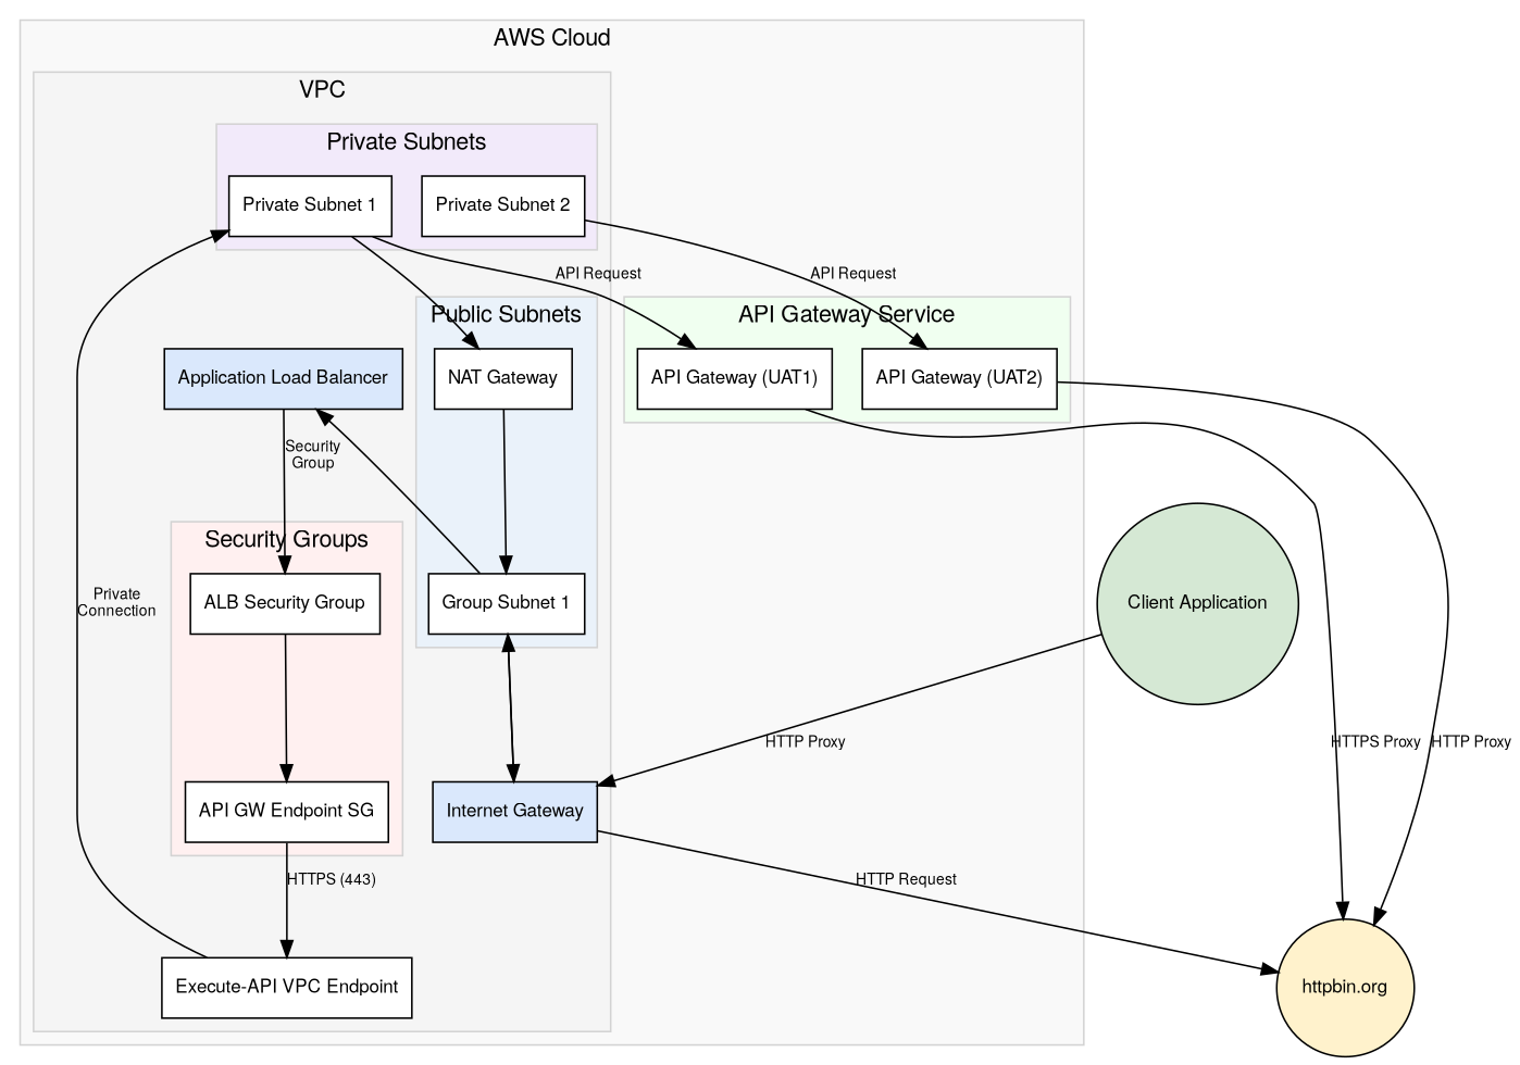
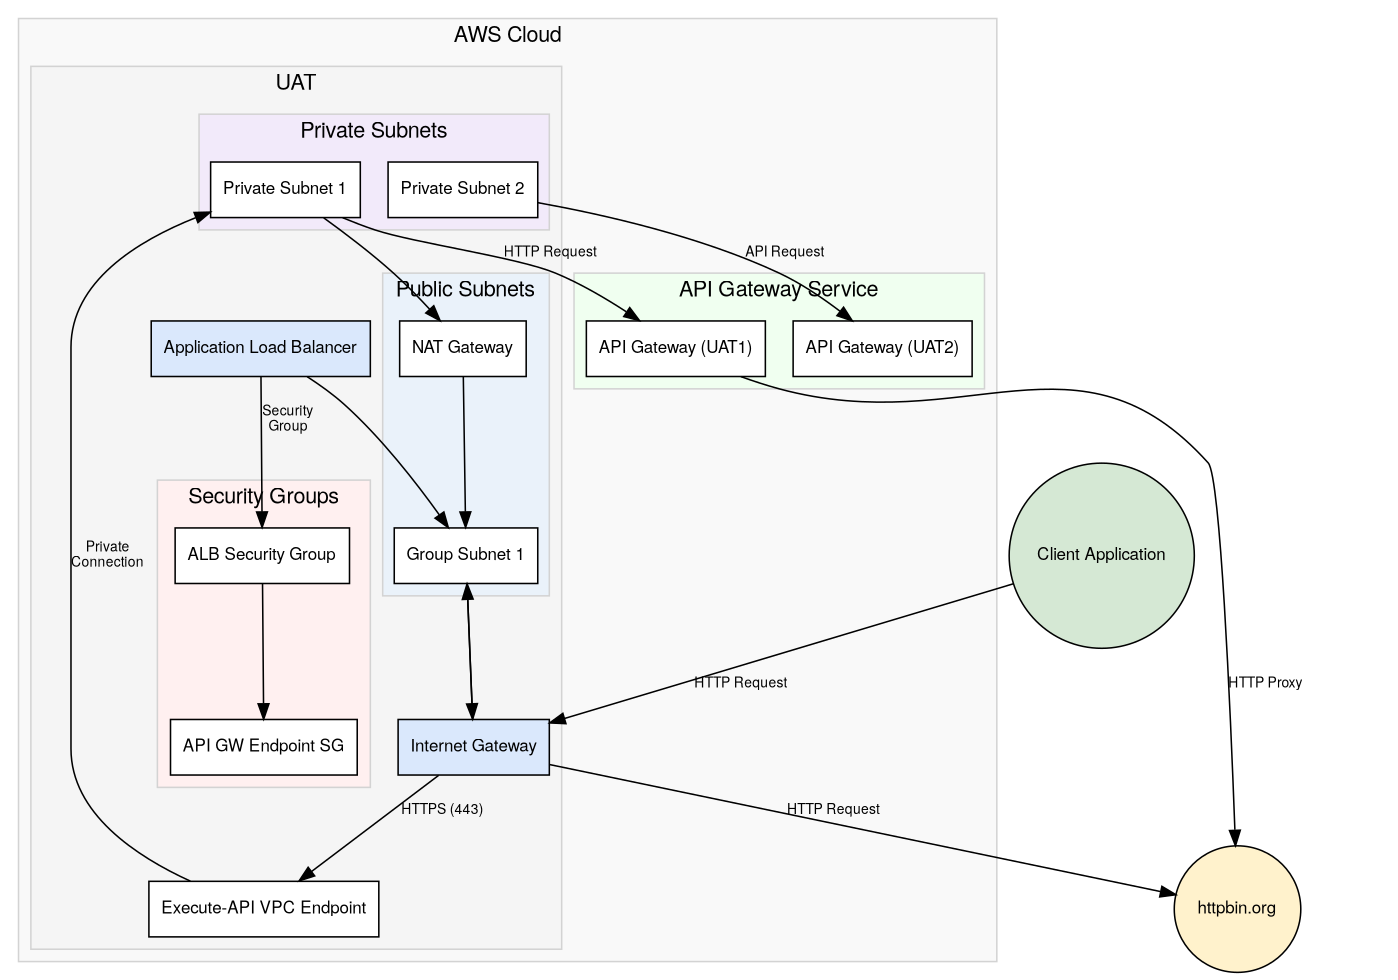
  digraph {
    fontname="Helvetica,Arial,sans-serif"
    rankdir=TB
    node [fillcolor=white fontname="Helvetica,Arial,sans-serif" fontsize=11 shape=box style=filled]
    edge [fontname="Helvetica,Arial,sans-serif" fontsize=9]
    n1 [label="Group Subnet 1"]
    n2 [label="NAT Gateway"]
    n3 [label="Private Subnet 1"]
    n4 [label="Private Subnet 2"]
    n5 [label="ALB Security Group"]
    n6 [label="API GW Endpoint SG"]
    n7 [fillcolor="#DAE8FC" label="Internet Gateway"]
    n8 [fillcolor="#DAE8FC" label="Application Load Balancer"]
    n9 [label="Execute-API VPC Endpoint"]
    n10 [label="API Gateway (UAT1)"]
    n11 [label="API Gateway (UAT2)"]
    n12 [fillcolor="#FFF2CC" label="httpbin.org" shape=circle]
    n13 [fillcolor="#D5E8D4" label="Client Application" shape=circle]
    subgraph cluster_1 {
      color=lightgrey
      fillcolor="#F9F9F9"
      label="AWS Cloud"
      style=filled
      subgraph cluster_2 {
        color=lightgrey
        fillcolor="#F5F5F5"
-       label=VPC
+       label=UAT
        style=filled
        n7
        n8
        n9
        subgraph cluster_3 {
          color=lightgrey
          fillcolor="#EAF2FA"
          label="Public Subnets"
          style=filled
          n1
          n2
        }
        subgraph cluster_4 {
          color=lightgrey
          fillcolor="#F2EAFA"
          label="Private Subnets"
          style=filled
          n3
          n4
        }
        subgraph cluster_5 {
          color=lightgrey
          fillcolor="#FFF0F0"
          label="Security Groups"
          style=filled
          n5
          n6
        }
      }
      subgraph cluster_6 {
        color=lightgrey
        fillcolor="#F0FFF0"
        label="API Gateway Service"
        style=filled
        n10
        n11
      }
    }
    n1 -> n7
-   n1 -> n8
+   n8 -> n1
    n2 -> n1
    n3 -> n2
-   n3 -> n10 [label="API Request"]
+   n3 -> n10 [label="HTTP Request"]
    n4 -> n11 [label="API Request"]
    n5 -> n6
-   n6 -> n9 [label="HTTPS (443)"]
+   n7 -> n9 [label="HTTPS (443)"]
    n7 -> n1
    n7 -> n12 [label="HTTP Request"]
    n8 -> n5 [label="Security\nGroup"]
    n9 -> n3 [label="Private\nConnection"]
-   n10 -> n12 [label="HTTPS Proxy"]
-   n11 -> n12 [label="HTTP Proxy"]
-   n13 -> n7 [label="HTTP Proxy"]
+   n10 -> n12 [label="HTTP Proxy"]
+   n13 -> n7 [label="HTTP Request"]
  }
